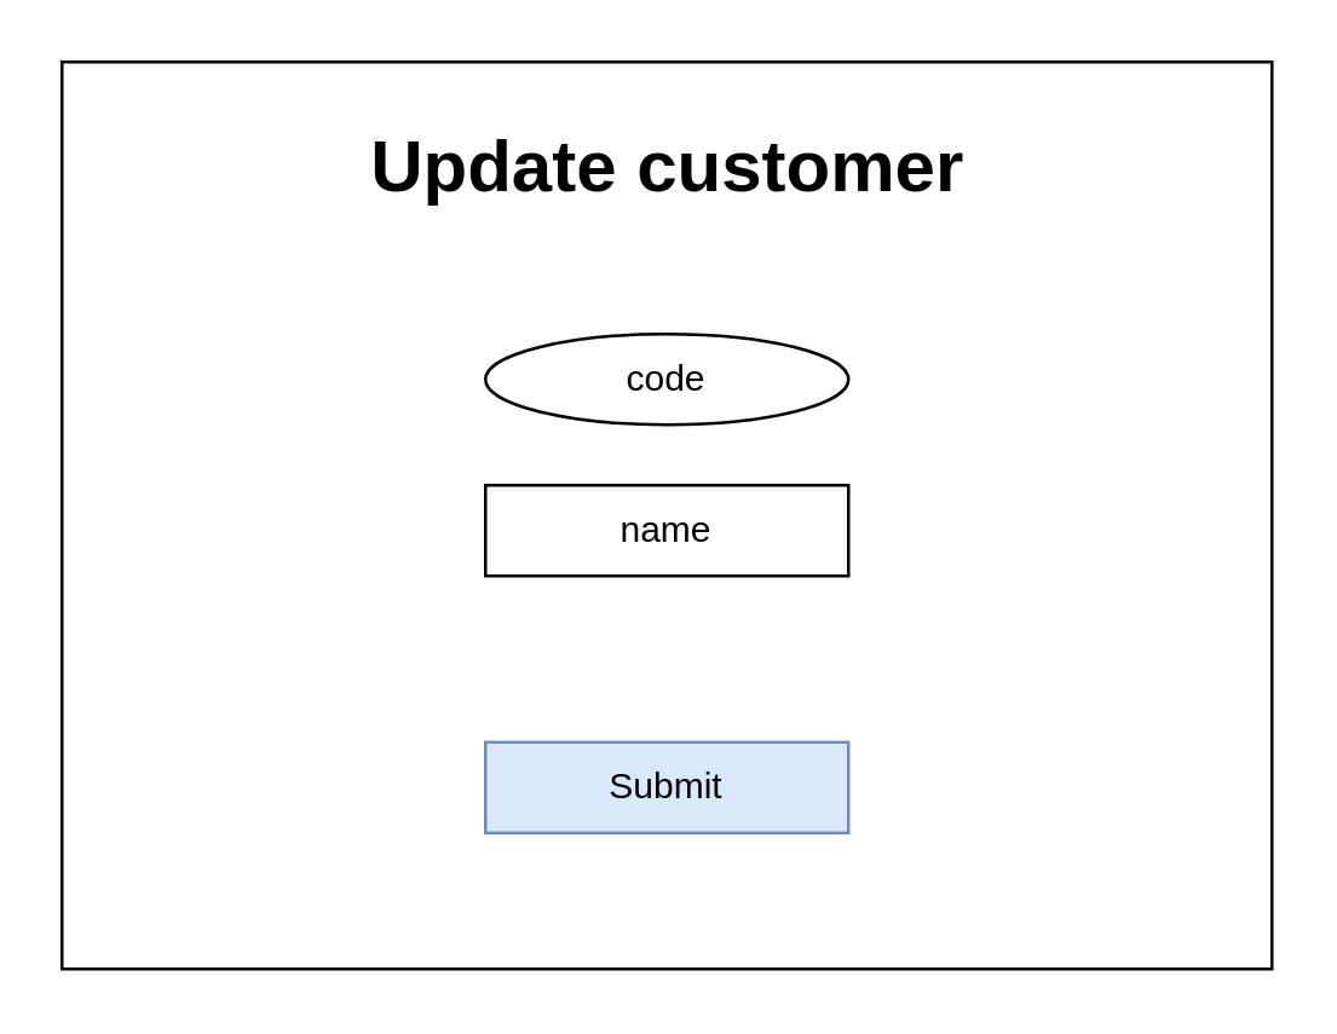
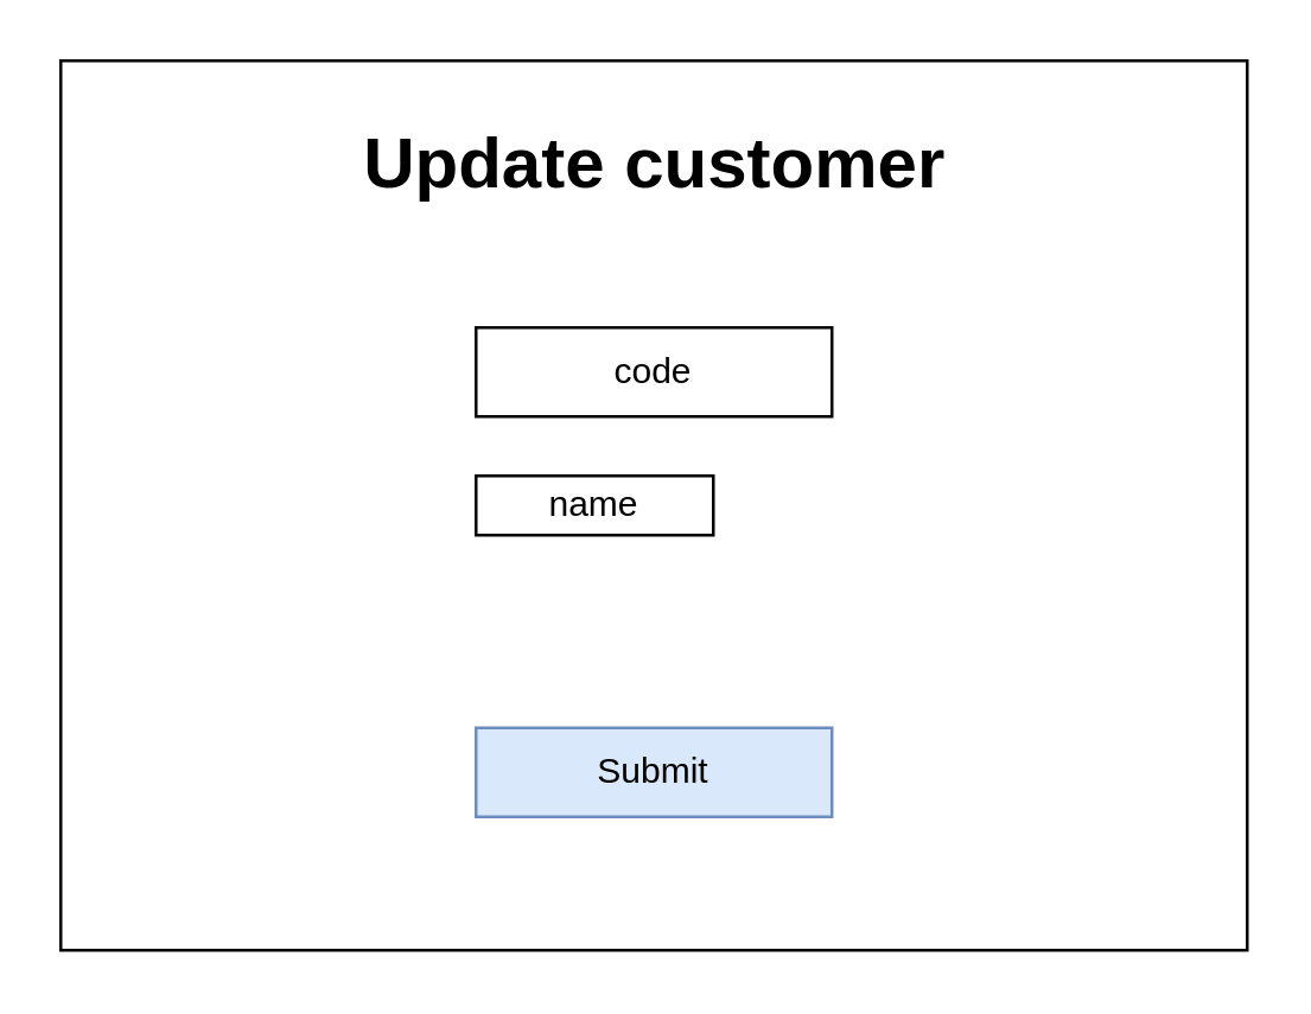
  <mxCell id="0" />
  <mxCell id="1" parent="0" />
  <mxCell id="2" value="" style="rounded=0;whiteSpace=wrap;html=1;" parent="1" vertex="1"><mxGeometry x="20" y="20" width="400" height="300" as="geometry" /></mxCell>
- <mxCell id="3" value="code" style="ellipse;whiteSpace=wrap;html=1;" parent="1" vertex="1"><mxGeometry x="160" y="110" width="120" height="30" as="geometry" /></mxCell>
- <mxCell id="4" value="name" style="rounded=0;whiteSpace=wrap;html=1;" parent="1" vertex="1"><mxGeometry x="160" y="160" width="120" height="30" as="geometry" /></mxCell>
+ <mxCell id="3" value="code" style="rounded=0;whiteSpace=wrap;html=1;" parent="1" vertex="1"><mxGeometry x="160" y="110" width="120" height="30" as="geometry" /></mxCell>
+ <mxCell id="4" value="name" style="rounded=0;whiteSpace=wrap;html=1;" parent="1" vertex="1"><mxGeometry x="160" y="160" width="80" height="20" as="geometry" /></mxCell>
  <mxCell id="5" value="Submit" style="rounded=0;whiteSpace=wrap;html=1;fillColor=#dae8fc;strokeColor=#6c8ebf;" parent="1" vertex="1"><mxGeometry x="160" y="245" width="120" height="30" as="geometry" /></mxCell>
  <mxCell id="6" value="&lt;h1&gt;Update customer&lt;/h1&gt;" style="text;html=1;strokeColor=none;fillColor=none;align=center;verticalAlign=middle;whiteSpace=wrap;rounded=0;" parent="1" vertex="1"><mxGeometry x="107.5" y="40" width="225" height="30" as="geometry" /></mxCell>
